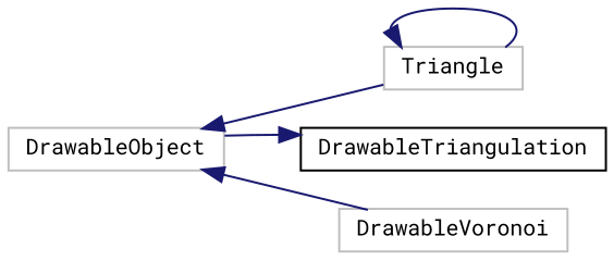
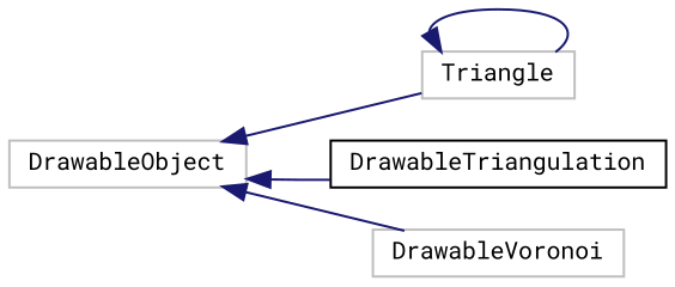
  digraph {
    fontname="Roboto Mono"
    rankdir=LR
    node [color=grey75 fillcolor=white fontname="Roboto Mono" fontsize=10 shape=record style=filled]
    edge [color=midnightblue dir=back fontname="Roboto Mono" fontsize=10 labelfontname=Helvetica labelfontsize=10 style=solid]
    n1 [height=0.2 label=DrawableObject width=0.4]
    n2 [height=0.2 label=Triangle width=0.4]
    n3 [color=black height=0.2 label=DrawableTriangulation width=0.4]
    n4 [height=0.2 label=DrawableVoronoi width=0.4]
    n1 -> n2
-   n3 -> n1
+   n1 -> n3
    n1 -> n4
    n2 -> n2
  }
